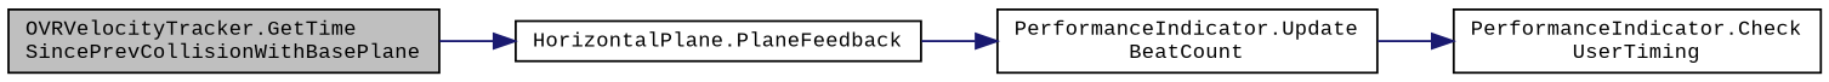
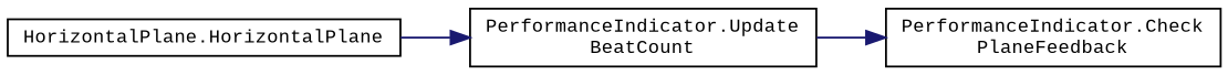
  digraph {
    fontname="Liberation Mono"
    rankdir=LR
    node [color=black fillcolor=white fontname="Liberation Mono" fontsize=10 shape=record style=filled]
    edge [color=midnightblue fontname="Liberation Mono" fontsize=10 labelfontname=Helvetica labelfontsize=10 style=solid]
-   n1 [fillcolor=grey75 fontcolor=black height=0.2 label="OVRVelocityTracker.GetTime\lSincePrevCollisionWithBasePlane" width=0.4]
-   n2 [height=0.2 label="HorizontalPlane.PlaneFeedback" width=0.4]
+   n2 [height=0.2 label="HorizontalPlane.HorizontalPlane" width=0.4]
    n3 [height=0.2 label="PerformanceIndicator.Update\lBeatCount" width=0.4]
-   n4 [height=0.2 label="PerformanceIndicator.Check\lUserTiming" width=0.4]
-   n1 -> n2
+   n4 [height=0.2 label="PerformanceIndicator.Check\lPlaneFeedback" width=0.4]
    n2 -> n3
    n3 -> n4
  }
